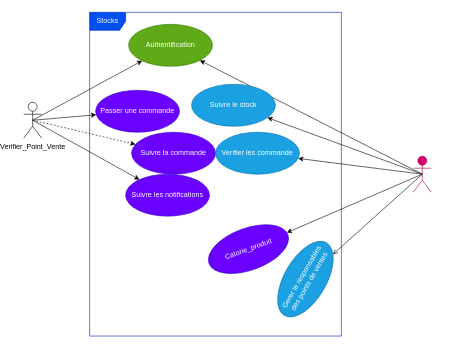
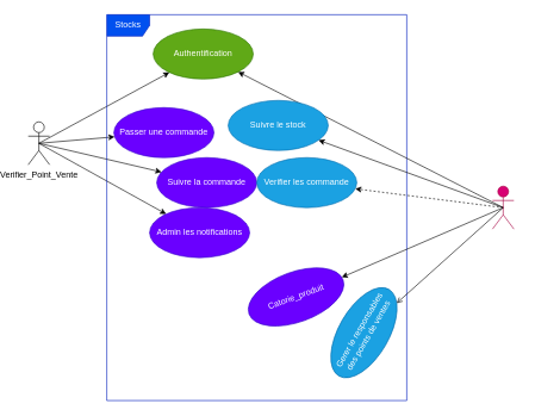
  <mxCell id="0" />
  <mxCell id="1" parent="0" />
  <mxCell id="2" style="edgeStyle=none;html=1;exitX=0.5;exitY=0.5;exitDx=0;exitDy=0;exitPerimeter=0;" edge="1" parent="1" source="6" target="17"><mxGeometry relative="1" as="geometry" /></mxCell>
  <mxCell id="3" style="edgeStyle=none;html=1;exitX=0.5;exitY=0.5;exitDx=0;exitDy=0;exitPerimeter=0;" edge="1" parent="1" source="6" target="19"><mxGeometry relative="1" as="geometry" /></mxCell>
- <mxCell id="4" style="edgeStyle=none;html=1;exitX=0.5;exitY=0.5;exitDx=0;exitDy=0;exitPerimeter=0;dashed=1;" edge="1" parent="1" source="6" target="14"><mxGeometry relative="1" as="geometry" /></mxCell>
+ <mxCell id="4" style="edgeStyle=none;html=1;exitX=0.5;exitY=0.5;exitDx=0;exitDy=0;exitPerimeter=0;" edge="1" parent="1" source="6" target="14"><mxGeometry relative="1" as="geometry" /></mxCell>
  <mxCell id="5" style="edgeStyle=none;html=1;exitX=0.5;exitY=0.5;exitDx=0;exitDy=0;exitPerimeter=0;" edge="1" parent="1" source="6" target="16"><mxGeometry relative="1" as="geometry" /></mxCell>
  <mxCell id="6" value="Verifier_Point_Vente" style="shape=umlActor;verticalLabelPosition=bottom;verticalAlign=top;html=1;" vertex="1" parent="1"><mxGeometry x="20" y="170" width="30" height="60" as="geometry" /></mxCell>
  <mxCell id="7" value="Stocks" style="shape=umlFrame;whiteSpace=wrap;html=1;fillColor=#0050ef;fontColor=#ffffff;strokeColor=#001DBC;" vertex="1" parent="1"><mxGeometry x="130" y="20" width="420" height="540" as="geometry" /></mxCell>
  <mxCell id="8" style="edgeStyle=none;html=1;exitX=0.5;exitY=0.5;exitDx=0;exitDy=0;exitPerimeter=0;" edge="1" parent="1" source="13" target="17"><mxGeometry relative="1" as="geometry" /></mxCell>
  <mxCell id="9" style="edgeStyle=none;html=1;exitX=0.5;exitY=0.5;exitDx=0;exitDy=0;exitPerimeter=0;" edge="1" parent="1" source="13" target="18"><mxGeometry relative="1" as="geometry" /></mxCell>
- <mxCell id="10" style="edgeStyle=none;html=1;exitX=0.5;exitY=0.5;exitDx=0;exitDy=0;exitPerimeter=0;" edge="1" parent="1" source="13" target="15"><mxGeometry relative="1" as="geometry" /></mxCell>
+ <mxCell id="10" style="edgeStyle=none;html=1;exitX=0.5;exitY=0.5;exitDx=0;exitDy=0;exitPerimeter=0;dashed=1;" edge="1" parent="1" source="13" target="15"><mxGeometry relative="1" as="geometry" /></mxCell>
  <mxCell id="11" style="edgeStyle=none;html=1;exitX=0.5;exitY=0.5;exitDx=0;exitDy=0;exitPerimeter=0;endArrow=open;" edge="1" parent="1" source="13" target="21"><mxGeometry relative="1" as="geometry" /></mxCell>
  <mxCell id="12" style="edgeStyle=none;html=1;exitX=0.5;exitY=0.5;exitDx=0;exitDy=0;exitPerimeter=0;" edge="1" parent="1" source="13" target="20"><mxGeometry relative="1" as="geometry" /></mxCell>
  <mxCell id="13" value="Admin_Entrepot" style="shape=umlActor;verticalLabelPosition=bottom;verticalAlign=top;html=1;fillColor=#d80073;fontColor=#ffffff;strokeColor=#A50040;" vertex="1" parent="1"><mxGeometry x="670" y="260" width="30" height="60" as="geometry" /></mxCell>
  <mxCell id="14" value="Suivre la commande" style="ellipse;whiteSpace=wrap;html=1;fillColor=#6a00ff;fontColor=#ffffff;strokeColor=#3700CC;" vertex="1" parent="1"><mxGeometry x="200" y="220" width="140" height="70" as="geometry" /></mxCell>
  <mxCell id="15" value="Verifier les commande" style="ellipse;whiteSpace=wrap;html=1;fillColor=#1ba1e2;fontColor=#ffffff;strokeColor=#006EAF;" vertex="1" parent="1"><mxGeometry x="340" y="220" width="140" height="70" as="geometry" /></mxCell>
- <mxCell id="16" value="Suivre les notifications" style="ellipse;whiteSpace=wrap;html=1;fillColor=#6a00ff;fontColor=#ffffff;strokeColor=#3700CC;" vertex="1" parent="1"><mxGeometry x="190" y="290" width="140" height="70" as="geometry" /></mxCell>
+ <mxCell id="16" value="Admin les notifications" style="ellipse;whiteSpace=wrap;html=1;fillColor=#6a00ff;fontColor=#ffffff;strokeColor=#3700CC;" vertex="1" parent="1"><mxGeometry x="190" y="290" width="140" height="70" as="geometry" /></mxCell>
  <mxCell id="17" value="Authentification" style="ellipse;whiteSpace=wrap;html=1;fillColor=#60a917;fontColor=#ffffff;strokeColor=#2D7600;" vertex="1" parent="1"><mxGeometry x="195" y="40" width="140" height="70" as="geometry" /></mxCell>
  <mxCell id="18" value="Suivre le stock" style="ellipse;whiteSpace=wrap;html=1;fillColor=#1ba1e2;fontColor=#ffffff;strokeColor=#006EAF;" vertex="1" parent="1"><mxGeometry x="300" y="140" width="140" height="70" as="geometry" /></mxCell>
  <mxCell id="19" value="Passer une commande" style="ellipse;whiteSpace=wrap;html=1;fillColor=#6a00ff;fontColor=#ffffff;strokeColor=#3700CC;" vertex="1" parent="1"><mxGeometry x="140" y="150" width="140" height="70" as="geometry" /></mxCell>
  <mxCell id="20" value="Catorie_produit" style="ellipse;whiteSpace=wrap;html=1;rotation=-20;fillColor=#6a00ff;fontColor=#ffffff;strokeColor=#3700CC;" vertex="1" parent="1"><mxGeometry x="325" y="380" width="140" height="70" as="geometry" /></mxCell>
  <mxCell id="21" value="Gerer le responsables des points de ventes" style="ellipse;whiteSpace=wrap;html=1;rotation=-60;fillColor=#1ba1e2;fontColor=#ffffff;strokeColor=#006EAF;" vertex="1" parent="1"><mxGeometry x="420" y="430" width="140" height="70" as="geometry" /></mxCell>
